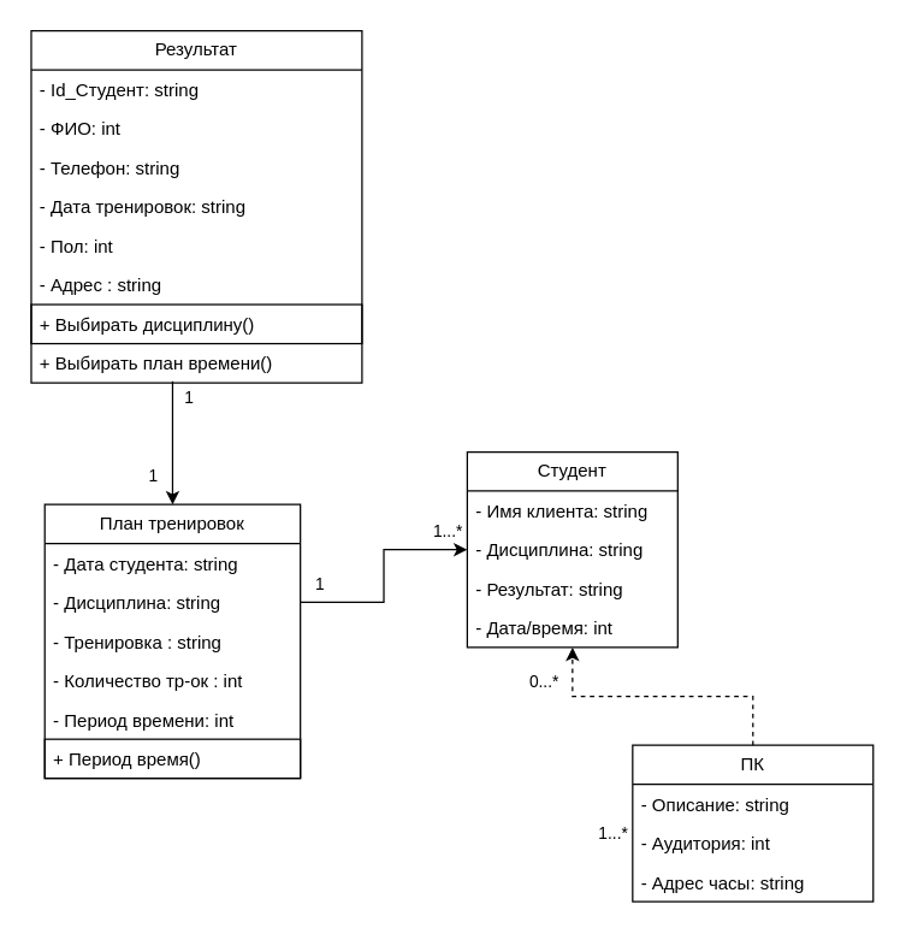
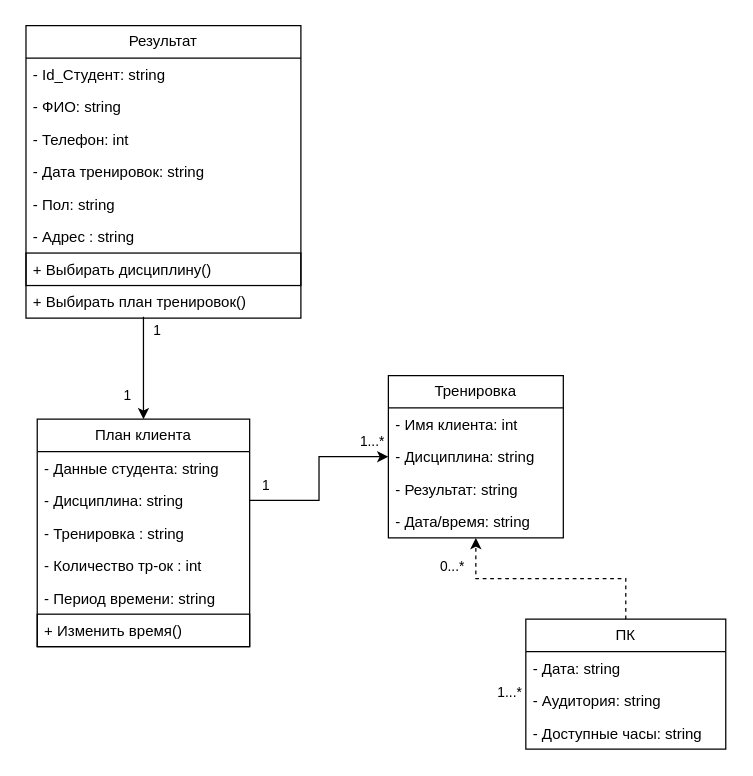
  <mxCell id="0" />
  <mxCell id="1" parent="0" />
  <mxCell id="2" style="edgeStyle=orthogonalEdgeStyle;rounded=0;orthogonalLoop=1;jettySize=auto;html=1;entryX=0.5;entryY=0;entryDx=0;entryDy=0;endArrow=classic;startFill=0;endFill=1;" edge="1" parent="1"><mxGeometry relative="1" as="geometry"><mxPoint x="114" y="253" as="sourcePoint" /><mxPoint x="114" y="335" as="targetPoint" /></mxGeometry></mxCell>
  <mxCell id="3" value="1" style="edgeLabel;html=1;align=center;verticalAlign=middle;resizable=0;points=[];" vertex="1" connectable="0" parent="2"><mxGeometry x="-0.396" y="3" relative="1" as="geometry"><mxPoint x="7" y="-15" as="offset" /></mxGeometry></mxCell>
  <mxCell id="4" value="1" style="edgeLabel;html=1;align=center;verticalAlign=middle;resizable=0;points=[];" vertex="1" connectable="0" parent="2"><mxGeometry x="0.037" y="2" relative="1" as="geometry"><mxPoint x="-16" y="19" as="offset" /></mxGeometry></mxCell>
  <mxCell id="5" value="Результат" style="swimlane;fontStyle=0;childLayout=stackLayout;horizontal=1;startSize=26;fillColor=none;horizontalStack=0;resizeParent=1;resizeParentMax=0;resizeLast=0;collapsible=1;marginBottom=0;whiteSpace=wrap;html=1;" vertex="1" parent="1"><mxGeometry x="20" y="20" width="220" height="234" as="geometry" /></mxCell>
  <mxCell id="6" value="- Id_Студент: string" style="text;strokeColor=none;fillColor=none;align=left;verticalAlign=top;spacingLeft=4;spacingRight=4;overflow=hidden;rotatable=0;points=[[0,0.5],[1,0.5]];portConstraint=eastwest;whiteSpace=wrap;html=1;" vertex="1" parent="5"><mxGeometry y="26" width="220" height="26" as="geometry" /></mxCell>
- <mxCell id="7" value="- ФИО: int" style="text;strokeColor=none;fillColor=none;align=left;verticalAlign=top;spacingLeft=4;spacingRight=4;overflow=hidden;rotatable=0;points=[[0,0.5],[1,0.5]];portConstraint=eastwest;whiteSpace=wrap;html=1;" vertex="1" parent="5"><mxGeometry y="52" width="220" height="26" as="geometry" /></mxCell>
- <mxCell id="8" value="- Телефон: string&lt;span style=&quot;white-space: pre;&quot;&gt;&#09;&lt;/span&gt;&lt;span style=&quot;white-space: pre;&quot;&gt;&#09;&lt;/span&gt;&lt;span style=&quot;white-space: pre;&quot;&gt;&#09;&lt;/span&gt;" style="text;strokeColor=none;fillColor=none;align=left;verticalAlign=top;spacingLeft=4;spacingRight=4;overflow=hidden;rotatable=0;points=[[0,0.5],[1,0.5]];portConstraint=eastwest;whiteSpace=wrap;html=1;" vertex="1" parent="5"><mxGeometry y="78" width="220" height="26" as="geometry" /></mxCell>
+ <mxCell id="7" value="- ФИО: string" style="text;strokeColor=none;fillColor=none;align=left;verticalAlign=top;spacingLeft=4;spacingRight=4;overflow=hidden;rotatable=0;points=[[0,0.5],[1,0.5]];portConstraint=eastwest;whiteSpace=wrap;html=1;" vertex="1" parent="5"><mxGeometry y="52" width="220" height="26" as="geometry" /></mxCell>
+ <mxCell id="8" value="- Телефон: int&lt;span style=&quot;white-space: pre;&quot;&gt;&#09;&lt;/span&gt;&lt;span style=&quot;white-space: pre;&quot;&gt;&#09;&lt;/span&gt;&lt;span style=&quot;white-space: pre;&quot;&gt;&#09;&lt;/span&gt;" style="text;strokeColor=none;fillColor=none;align=left;verticalAlign=top;spacingLeft=4;spacingRight=4;overflow=hidden;rotatable=0;points=[[0,0.5],[1,0.5]];portConstraint=eastwest;whiteSpace=wrap;html=1;" vertex="1" parent="5"><mxGeometry y="78" width="220" height="26" as="geometry" /></mxCell>
  <mxCell id="9" value="- Дата тренировок: string" style="text;strokeColor=none;fillColor=none;align=left;verticalAlign=top;spacingLeft=4;spacingRight=4;overflow=hidden;rotatable=0;points=[[0,0.5],[1,0.5]];portConstraint=eastwest;whiteSpace=wrap;html=1;" vertex="1" parent="5"><mxGeometry y="104" width="220" height="26" as="geometry" /></mxCell>
- <mxCell id="10" value="- Пол: int" style="text;strokeColor=none;fillColor=none;align=left;verticalAlign=top;spacingLeft=4;spacingRight=4;overflow=hidden;rotatable=0;points=[[0,0.5],[1,0.5]];portConstraint=eastwest;whiteSpace=wrap;html=1;" vertex="1" parent="5"><mxGeometry y="130" width="220" height="26" as="geometry" /></mxCell>
+ <mxCell id="10" value="- Пол: string" style="text;strokeColor=none;fillColor=none;align=left;verticalAlign=top;spacingLeft=4;spacingRight=4;overflow=hidden;rotatable=0;points=[[0,0.5],[1,0.5]];portConstraint=eastwest;whiteSpace=wrap;html=1;" vertex="1" parent="5"><mxGeometry y="130" width="220" height="26" as="geometry" /></mxCell>
  <mxCell id="11" value="- Адрес : string" style="text;strokeColor=none;fillColor=none;align=left;verticalAlign=top;spacingLeft=4;spacingRight=4;overflow=hidden;rotatable=0;points=[[0,0.5],[1,0.5]];portConstraint=eastwest;whiteSpace=wrap;html=1;" vertex="1" parent="5"><mxGeometry y="156" width="220" height="26" as="geometry" /></mxCell>
  <mxCell id="12" value="+ Выбирать дисциплину()" style="text;strokeColor=default;fillColor=none;align=left;verticalAlign=top;spacingLeft=4;spacingRight=4;overflow=hidden;rotatable=0;points=[[0,0.5],[1,0.5]];portConstraint=eastwest;whiteSpace=wrap;html=1;" vertex="1" parent="5"><mxGeometry y="182" width="220" height="26" as="geometry" /></mxCell>
- <mxCell id="13" value="+ Выбирать план времени()" style="text;strokeColor=none;fillColor=none;align=left;verticalAlign=top;spacingLeft=4;spacingRight=4;overflow=hidden;rotatable=0;points=[[0,0.5],[1,0.5]];portConstraint=eastwest;whiteSpace=wrap;html=1;" vertex="1" parent="5"><mxGeometry y="208" width="220" height="26" as="geometry" /></mxCell>
- <mxCell id="14" value="Студент" style="swimlane;fontStyle=0;childLayout=stackLayout;horizontal=1;startSize=26;fillColor=none;horizontalStack=0;resizeParent=1;resizeParentMax=0;resizeLast=0;collapsible=1;marginBottom=0;whiteSpace=wrap;html=1;" vertex="1" parent="1"><mxGeometry x="310" y="300" width="140" height="130" as="geometry" /></mxCell>
- <mxCell id="15" value="- Имя клиента: string" style="text;strokeColor=none;fillColor=none;align=left;verticalAlign=top;spacingLeft=4;spacingRight=4;overflow=hidden;rotatable=0;points=[[0,0.5],[1,0.5]];portConstraint=eastwest;whiteSpace=wrap;html=1;" vertex="1" parent="14"><mxGeometry y="26" width="140" height="26" as="geometry" /></mxCell>
+ <mxCell id="13" value="+ Выбирать план тренировок()" style="text;strokeColor=none;fillColor=none;align=left;verticalAlign=top;spacingLeft=4;spacingRight=4;overflow=hidden;rotatable=0;points=[[0,0.5],[1,0.5]];portConstraint=eastwest;whiteSpace=wrap;html=1;" vertex="1" parent="5"><mxGeometry y="208" width="220" height="26" as="geometry" /></mxCell>
+ <mxCell id="14" value="Тренировка" style="swimlane;fontStyle=0;childLayout=stackLayout;horizontal=1;startSize=26;fillColor=none;horizontalStack=0;resizeParent=1;resizeParentMax=0;resizeLast=0;collapsible=1;marginBottom=0;whiteSpace=wrap;html=1;" vertex="1" parent="1"><mxGeometry x="310" y="300" width="140" height="130" as="geometry" /></mxCell>
+ <mxCell id="15" value="- Имя клиента: int" style="text;strokeColor=none;fillColor=none;align=left;verticalAlign=top;spacingLeft=4;spacingRight=4;overflow=hidden;rotatable=0;points=[[0,0.5],[1,0.5]];portConstraint=eastwest;whiteSpace=wrap;html=1;" vertex="1" parent="14"><mxGeometry y="26" width="140" height="26" as="geometry" /></mxCell>
  <mxCell id="16" value="- Дисциплина: string" style="text;strokeColor=none;fillColor=none;align=left;verticalAlign=top;spacingLeft=4;spacingRight=4;overflow=hidden;rotatable=0;points=[[0,0.5],[1,0.5]];portConstraint=eastwest;whiteSpace=wrap;html=1;" vertex="1" parent="14"><mxGeometry y="52" width="140" height="26" as="geometry" /></mxCell>
  <mxCell id="17" value="- Результат: string" style="text;strokeColor=none;fillColor=none;align=left;verticalAlign=top;spacingLeft=4;spacingRight=4;overflow=hidden;rotatable=0;points=[[0,0.5],[1,0.5]];portConstraint=eastwest;whiteSpace=wrap;html=1;" vertex="1" parent="14"><mxGeometry y="78" width="140" height="26" as="geometry" /></mxCell>
- <mxCell id="18" value="- Дата/время: int" style="text;strokeColor=none;fillColor=none;align=left;verticalAlign=top;spacingLeft=4;spacingRight=4;overflow=hidden;rotatable=0;points=[[0,0.5],[1,0.5]];portConstraint=eastwest;whiteSpace=wrap;html=1;" vertex="1" parent="14"><mxGeometry y="104" width="140" height="26" as="geometry" /></mxCell>
- <mxCell id="19" value="План тренировок" style="swimlane;fontStyle=0;childLayout=stackLayout;horizontal=1;startSize=26;fillColor=none;horizontalStack=0;resizeParent=1;resizeParentMax=0;resizeLast=0;collapsible=1;marginBottom=0;whiteSpace=wrap;html=1;" vertex="1" parent="1"><mxGeometry x="29" y="335" width="170" height="182" as="geometry" /></mxCell>
- <mxCell id="20" value="- Дата студента: string" style="text;strokeColor=none;fillColor=none;align=left;verticalAlign=top;spacingLeft=4;spacingRight=4;overflow=hidden;rotatable=0;points=[[0,0.5],[1,0.5]];portConstraint=eastwest;whiteSpace=wrap;html=1;" vertex="1" parent="19"><mxGeometry y="26" width="170" height="26" as="geometry" /></mxCell>
+ <mxCell id="18" value="- Дата/время: string" style="text;strokeColor=none;fillColor=none;align=left;verticalAlign=top;spacingLeft=4;spacingRight=4;overflow=hidden;rotatable=0;points=[[0,0.5],[1,0.5]];portConstraint=eastwest;whiteSpace=wrap;html=1;" vertex="1" parent="14"><mxGeometry y="104" width="140" height="26" as="geometry" /></mxCell>
+ <mxCell id="19" value="План клиента" style="swimlane;fontStyle=0;childLayout=stackLayout;horizontal=1;startSize=26;fillColor=none;horizontalStack=0;resizeParent=1;resizeParentMax=0;resizeLast=0;collapsible=1;marginBottom=0;whiteSpace=wrap;html=1;" vertex="1" parent="1"><mxGeometry x="29" y="335" width="170" height="182" as="geometry" /></mxCell>
+ <mxCell id="20" value="- Данные студента: string" style="text;strokeColor=none;fillColor=none;align=left;verticalAlign=top;spacingLeft=4;spacingRight=4;overflow=hidden;rotatable=0;points=[[0,0.5],[1,0.5]];portConstraint=eastwest;whiteSpace=wrap;html=1;" vertex="1" parent="19"><mxGeometry y="26" width="170" height="26" as="geometry" /></mxCell>
  <mxCell id="21" value="- Дисциплина: string" style="text;strokeColor=none;fillColor=none;align=left;verticalAlign=top;spacingLeft=4;spacingRight=4;overflow=hidden;rotatable=0;points=[[0,0.5],[1,0.5]];portConstraint=eastwest;whiteSpace=wrap;html=1;" vertex="1" parent="19"><mxGeometry y="52" width="170" height="26" as="geometry" /></mxCell>
  <mxCell id="22" value="- Тренировка : string" style="text;strokeColor=none;fillColor=none;align=left;verticalAlign=top;spacingLeft=4;spacingRight=4;overflow=hidden;rotatable=0;points=[[0,0.5],[1,0.5]];portConstraint=eastwest;whiteSpace=wrap;html=1;" vertex="1" parent="19"><mxGeometry y="78" width="170" height="26" as="geometry" /></mxCell>
  <mxCell id="23" value="- Количество тр-ок : int" style="text;strokeColor=none;fillColor=none;align=left;verticalAlign=top;spacingLeft=4;spacingRight=4;overflow=hidden;rotatable=0;points=[[0,0.5],[1,0.5]];portConstraint=eastwest;whiteSpace=wrap;html=1;" vertex="1" parent="19"><mxGeometry y="104" width="170" height="26" as="geometry" /></mxCell>
- <mxCell id="24" value="- Период времени: int" style="text;strokeColor=none;fillColor=none;align=left;verticalAlign=top;spacingLeft=4;spacingRight=4;overflow=hidden;rotatable=0;points=[[0,0.5],[1,0.5]];portConstraint=eastwest;whiteSpace=wrap;html=1;" vertex="1" parent="19"><mxGeometry y="130" width="170" height="26" as="geometry" /></mxCell>
- <mxCell id="25" value="&lt;div&gt;+ Период время()&lt;/div&gt;" style="text;strokeColor=default;fillColor=none;align=left;verticalAlign=top;spacingLeft=4;spacingRight=4;overflow=hidden;rotatable=0;points=[[0,0.5],[1,0.5]];portConstraint=eastwest;whiteSpace=wrap;html=1;" vertex="1" parent="19"><mxGeometry y="156" width="170" height="26" as="geometry" /></mxCell>
+ <mxCell id="24" value="- Период времени: string" style="text;strokeColor=none;fillColor=none;align=left;verticalAlign=top;spacingLeft=4;spacingRight=4;overflow=hidden;rotatable=0;points=[[0,0.5],[1,0.5]];portConstraint=eastwest;whiteSpace=wrap;html=1;" vertex="1" parent="19"><mxGeometry y="130" width="170" height="26" as="geometry" /></mxCell>
+ <mxCell id="25" value="&lt;div&gt;+ Изменить время()&lt;/div&gt;" style="text;strokeColor=default;fillColor=none;align=left;verticalAlign=top;spacingLeft=4;spacingRight=4;overflow=hidden;rotatable=0;points=[[0,0.5],[1,0.5]];portConstraint=eastwest;whiteSpace=wrap;html=1;" vertex="1" parent="19"><mxGeometry y="156" width="170" height="26" as="geometry" /></mxCell>
  <mxCell id="26" style="edgeStyle=orthogonalEdgeStyle;rounded=0;orthogonalLoop=1;jettySize=auto;html=1;entryX=0;entryY=0.5;entryDx=0;entryDy=0;endArrow=classic;startFill=0;endFill=1;" edge="1" parent="1" source="21" target="14"><mxGeometry relative="1" as="geometry" /></mxCell>
  <mxCell id="27" value="1" style="edgeLabel;html=1;align=center;verticalAlign=middle;resizable=0;points=[];" vertex="1" connectable="0" parent="26"><mxGeometry x="-0.478" y="1" relative="1" as="geometry"><mxPoint x="-26" y="-12" as="offset" /></mxGeometry></mxCell>
  <mxCell id="28" value="1...*" style="edgeLabel;html=1;align=center;verticalAlign=middle;resizable=0;points=[];" vertex="1" connectable="0" parent="26"><mxGeometry x="0.228" y="2" relative="1" as="geometry"><mxPoint x="44" y="-13" as="offset" /></mxGeometry></mxCell>
  <mxCell id="29" style="edgeStyle=orthogonalEdgeStyle;rounded=0;orthogonalLoop=1;jettySize=auto;html=1;entryX=0.5;entryY=1;entryDx=0;entryDy=0;endArrow=classic;startFill=0;endFill=1;dashed=1;" edge="1" parent="1" source="31" target="14"><mxGeometry relative="1" as="geometry" /></mxCell>
  <mxCell id="30" value="0...*" style="edgeLabel;html=1;align=center;verticalAlign=middle;resizable=0;points=[];" vertex="1" connectable="0" parent="29"><mxGeometry x="0.138" relative="1" as="geometry"><mxPoint x="-67" y="-10" as="offset" /></mxGeometry></mxCell>
  <mxCell id="31" value="ПК" style="swimlane;fontStyle=0;childLayout=stackLayout;horizontal=1;startSize=26;fillColor=none;horizontalStack=0;resizeParent=1;resizeParentMax=0;resizeLast=0;collapsible=1;marginBottom=0;whiteSpace=wrap;html=1;" vertex="1" parent="1"><mxGeometry x="420" y="495" width="160" height="104" as="geometry" /></mxCell>
- <mxCell id="32" value="- Описание: string" style="text;strokeColor=none;fillColor=none;align=left;verticalAlign=top;spacingLeft=4;spacingRight=4;overflow=hidden;rotatable=0;points=[[0,0.5],[1,0.5]];portConstraint=eastwest;whiteSpace=wrap;html=1;" vertex="1" parent="31"><mxGeometry y="26" width="160" height="26" as="geometry" /></mxCell>
- <mxCell id="33" value="- Аудитория: int" style="text;strokeColor=none;fillColor=none;align=left;verticalAlign=top;spacingLeft=4;spacingRight=4;overflow=hidden;rotatable=0;points=[[0,0.5],[1,0.5]];portConstraint=eastwest;whiteSpace=wrap;html=1;" vertex="1" parent="31"><mxGeometry y="52" width="160" height="26" as="geometry" /></mxCell>
- <mxCell id="34" value="- Адрес часы: string" style="text;strokeColor=none;fillColor=none;align=left;verticalAlign=top;spacingLeft=4;spacingRight=4;overflow=hidden;rotatable=0;points=[[0,0.5],[1,0.5]];portConstraint=eastwest;whiteSpace=wrap;html=1;" vertex="1" parent="31"><mxGeometry y="78" width="160" height="26" as="geometry" /></mxCell>
+ <mxCell id="32" value="- Дата: string" style="text;strokeColor=none;fillColor=none;align=left;verticalAlign=top;spacingLeft=4;spacingRight=4;overflow=hidden;rotatable=0;points=[[0,0.5],[1,0.5]];portConstraint=eastwest;whiteSpace=wrap;html=1;" vertex="1" parent="31"><mxGeometry y="26" width="160" height="26" as="geometry" /></mxCell>
+ <mxCell id="33" value="- Аудитория: string" style="text;strokeColor=none;fillColor=none;align=left;verticalAlign=top;spacingLeft=4;spacingRight=4;overflow=hidden;rotatable=0;points=[[0,0.5],[1,0.5]];portConstraint=eastwest;whiteSpace=wrap;html=1;" vertex="1" parent="31"><mxGeometry y="52" width="160" height="26" as="geometry" /></mxCell>
+ <mxCell id="34" value="- Доступные часы: string" style="text;strokeColor=none;fillColor=none;align=left;verticalAlign=top;spacingLeft=4;spacingRight=4;overflow=hidden;rotatable=0;points=[[0,0.5],[1,0.5]];portConstraint=eastwest;whiteSpace=wrap;html=1;" vertex="1" parent="31"><mxGeometry y="78" width="160" height="26" as="geometry" /></mxCell>
  <mxCell id="35" value="1...*" style="edgeLabel;html=1;align=center;verticalAlign=middle;resizable=0;points=[];" vertex="1" connectable="0" parent="1"><mxGeometry x="340" y="499.999" as="geometry"><mxPoint x="66" y="54" as="offset" /></mxGeometry></mxCell>
